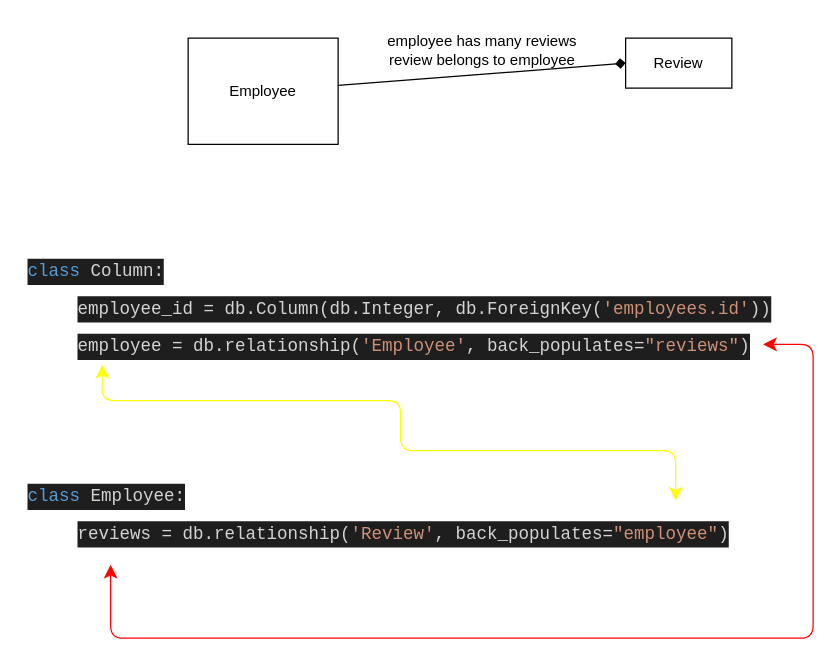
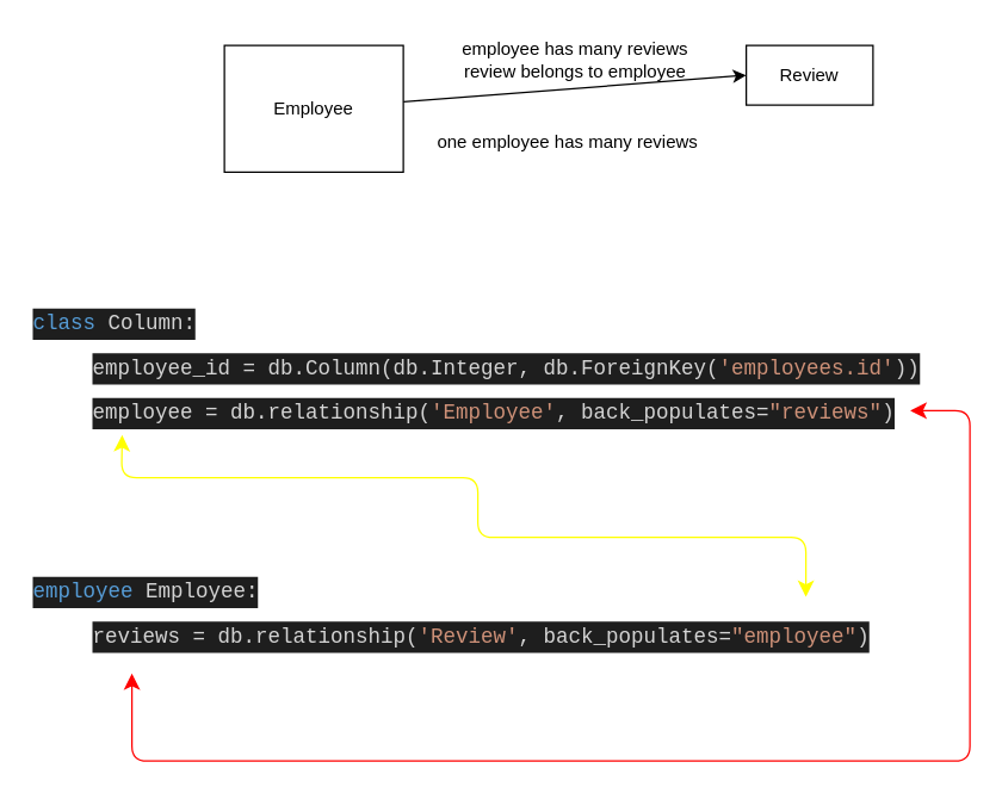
  <mxCell id="0" />
  <mxCell id="1" parent="0" />
- <mxCell id="2" style="edgeStyle=none;html=1;entryX=0;entryY=0.5;entryDx=0;entryDy=0;endArrow=diamond;" parent="1" source="3" target="4" edge="1"><mxGeometry relative="1" as="geometry" /></mxCell>
+ <mxCell id="2" style="edgeStyle=none;html=1;entryX=0;entryY=0.5;entryDx=0;entryDy=0;" parent="1" source="3" target="4" edge="1"><mxGeometry relative="1" as="geometry" /></mxCell>
  <mxCell id="3" value="Employee" style="whiteSpace=wrap;html=1;" parent="1" vertex="1"><mxGeometry x="150" y="30" width="120" height="85" as="geometry" /></mxCell>
  <mxCell id="4" value="Review" style="whiteSpace=wrap;html=1;" parent="1" vertex="1"><mxGeometry x="500" y="30" width="85" height="40" as="geometry" /></mxCell>
  <mxCell id="5" value="employee has many reviews&lt;br&gt;review belongs to employee" style="text;html=1;align=center;verticalAlign=middle;resizable=0;points=[];autosize=1;strokeColor=none;fillColor=none;" parent="1" vertex="1"><mxGeometry x="300" y="20" width="170" height="40" as="geometry" /></mxCell>
  <mxCell id="6" value="&lt;div style=&quot;color: rgb(212, 212, 212); background-color: rgb(30, 30, 30); font-family: Menlo, Monaco, &amp;quot;Courier New&amp;quot;, monospace; font-size: 14px; line-height: 21px;&quot;&gt;&lt;div style=&quot;line-height: 21px;&quot;&gt;&lt;div style=&quot;line-height: 21px;&quot;&gt;&lt;br&gt;&lt;/div&gt;&lt;/div&gt;&lt;/div&gt;" style="text;html=1;align=center;verticalAlign=middle;resizable=0;points=[];autosize=1;strokeColor=none;fillColor=none;fontSize=18;fontFamily=Courier New;" parent="1" vertex="1"><mxGeometry x="120" y="375" width="20" height="30" as="geometry" /></mxCell>
  <mxCell id="7" value="&lt;meta charset=&quot;utf-8&quot;&gt;&lt;div style=&quot;color: rgb(212, 212, 212); background-color: rgb(30, 30, 30); font-family: Menlo, Monaco, &amp;quot;Courier New&amp;quot;, monospace; font-weight: normal; font-size: 14px; line-height: 21px;&quot;&gt;&lt;div&gt;&lt;span style=&quot;color: #569cd6;&quot;&gt;class&lt;/span&gt;&lt;span style=&quot;color: #d4d4d4;&quot;&gt; Column:&lt;/span&gt;&lt;/div&gt;&lt;/div&gt;" style="text;whiteSpace=wrap;html=1;fontSize=18;fontFamily=Courier New;" parent="1" vertex="1"><mxGeometry x="20" y="200" width="140" height="40" as="geometry" /></mxCell>
  <mxCell id="8" value="&lt;meta charset=&quot;utf-8&quot;&gt;&lt;div style=&quot;color: rgb(212, 212, 212); background-color: rgb(30, 30, 30); font-family: Menlo, Monaco, &amp;quot;Courier New&amp;quot;, monospace; font-weight: normal; font-size: 14px; line-height: 21px;&quot;&gt;&lt;div&gt;&lt;span style=&quot;color: #d4d4d4;&quot;&gt;employee_id = db.Column(db.Integer, db.ForeignKey(&lt;/span&gt;&lt;span style=&quot;color: #ce9178;&quot;&gt;'employees.id'&lt;/span&gt;&lt;span style=&quot;color: #d4d4d4;&quot;&gt;))&lt;/span&gt;&lt;/div&gt;&lt;/div&gt;" style="text;whiteSpace=wrap;html=1;fontSize=18;fontFamily=Courier New;" parent="1" vertex="1"><mxGeometry x="60" y="230" width="560" height="70" as="geometry" /></mxCell>
  <mxCell id="9" value="&lt;div style=&quot;color: rgb(212, 212, 212); background-color: rgb(30, 30, 30); font-family: Menlo, Monaco, &amp;quot;Courier New&amp;quot;, monospace; font-weight: normal; font-size: 14px; line-height: 21px;&quot;&gt;&lt;div&gt;&lt;span style=&quot;color: #d4d4d4;&quot;&gt;employee = db.relationship(&lt;/span&gt;&lt;span style=&quot;color: #ce9178;&quot;&gt;'Employee'&lt;/span&gt;&lt;span style=&quot;color: #d4d4d4;&quot;&gt;, back_populates=&lt;/span&gt;&lt;span style=&quot;color: #ce9178;&quot;&gt;&quot;reviews&quot;&lt;/span&gt;&lt;span style=&quot;color: #d4d4d4;&quot;&gt;)&lt;/span&gt;&lt;/div&gt;&lt;/div&gt;" style="text;whiteSpace=wrap;html=1;fontSize=18;fontFamily=Courier New;" parent="1" vertex="1"><mxGeometry x="60" y="260" width="550" height="30" as="geometry" /></mxCell>
- <mxCell id="10" value="&lt;meta charset=&quot;utf-8&quot;&gt;&lt;div style=&quot;color: rgb(212, 212, 212); background-color: rgb(30, 30, 30); font-family: Menlo, Monaco, &amp;quot;Courier New&amp;quot;, monospace; font-weight: normal; font-size: 14px; line-height: 21px;&quot;&gt;&lt;div&gt;&lt;span style=&quot;color: #569cd6;&quot;&gt;class&lt;/span&gt;&lt;span style=&quot;color: #d4d4d4;&quot;&gt; Employee: &lt;/span&gt;&lt;/div&gt;&lt;div&gt;&lt;span style=&quot;color: #d4d4d4;&quot;&gt;&lt;/span&gt;&lt;/div&gt;&lt;/div&gt;" style="text;whiteSpace=wrap;html=1;fontSize=18;fontFamily=Courier New;" parent="1" vertex="1"><mxGeometry x="20" y="380" width="160" height="40" as="geometry" /></mxCell>
+ <mxCell id="10" value="&lt;meta charset=&quot;utf-8&quot;&gt;&lt;div style=&quot;color: rgb(212, 212, 212); background-color: rgb(30, 30, 30); font-family: Menlo, Monaco, &amp;quot;Courier New&amp;quot;, monospace; font-weight: normal; font-size: 14px; line-height: 21px;&quot;&gt;&lt;div&gt;&lt;span style=&quot;color: #569cd6;&quot;&gt;employee&lt;/span&gt;&lt;span style=&quot;color: #d4d4d4;&quot;&gt; Employee: &lt;/span&gt;&lt;/div&gt;&lt;div&gt;&lt;span style=&quot;color: #d4d4d4;&quot;&gt;&lt;/span&gt;&lt;/div&gt;&lt;/div&gt;" style="text;whiteSpace=wrap;html=1;fontSize=18;fontFamily=Courier New;" parent="1" vertex="1"><mxGeometry x="20" y="380" width="160" height="40" as="geometry" /></mxCell>
  <mxCell id="11" value="&lt;meta charset=&quot;utf-8&quot;&gt;&lt;div style=&quot;color: rgb(212, 212, 212); background-color: rgb(30, 30, 30); font-family: Menlo, Monaco, &amp;quot;Courier New&amp;quot;, monospace; font-weight: normal; font-size: 14px; line-height: 21px;&quot;&gt;&lt;div&gt;&lt;span style=&quot;color: #d4d4d4;&quot;&gt;reviews = db.relationship(&lt;/span&gt;&lt;span style=&quot;color: #ce9178;&quot;&gt;'Review'&lt;/span&gt;&lt;span style=&quot;color: #d4d4d4;&quot;&gt;, back_populates=&lt;/span&gt;&lt;span style=&quot;color: #ce9178;&quot;&gt;&quot;employee&quot;&lt;/span&gt;&lt;span style=&quot;color: #d4d4d4;&quot;&gt;)&lt;/span&gt;&lt;/div&gt;&lt;div&gt;&lt;span style=&quot;color: #d4d4d4;&quot;&gt;&lt;/span&gt;&lt;/div&gt;&lt;/div&gt;" style="text;whiteSpace=wrap;html=1;fontSize=18;fontFamily=Courier New;" parent="1" vertex="1"><mxGeometry x="60" y="410" width="560" height="40" as="geometry" /></mxCell>
  <mxCell id="12" value="" style="edgeStyle=none;orthogonalLoop=1;jettySize=auto;html=1;endArrow=classic;startArrow=classic;endSize=8;startSize=8;fontFamily=Courier New;fontSize=18;entryX=0.05;entryY=1.033;entryDx=0;entryDy=0;entryPerimeter=0;strokeColor=red;" parent="1" target="11" edge="1"><mxGeometry width="100" relative="1" as="geometry"><mxPoint x="610" y="275" as="sourcePoint" /><mxPoint x="110" y="510" as="targetPoint" /><Array as="points"><mxPoint x="650" y="275" /><mxPoint x="650" y="510" /><mxPoint x="88" y="510" /></Array></mxGeometry></mxCell>
  <mxCell id="13" value="" style="edgeStyle=none;orthogonalLoop=1;jettySize=auto;html=1;endArrow=classic;startArrow=classic;endSize=8;startSize=8;fontFamily=Courier New;fontSize=18;exitX=0.039;exitY=1.044;exitDx=0;exitDy=0;exitPerimeter=0;strokeColor=yellow;" parent="1" source="9" edge="1"><mxGeometry width="100" relative="1" as="geometry"><mxPoint x="240" y="350" as="sourcePoint" /><mxPoint x="540" y="400" as="targetPoint" /><Array as="points"><mxPoint x="81" y="320" /><mxPoint x="320" y="320" /><mxPoint x="320" y="360" /><mxPoint x="540" y="360" /></Array></mxGeometry></mxCell>
+ <mxCell id="14" value="one employee has many reviews" style="text;html=1;align=center;verticalAlign=middle;resizable=0;points=[];autosize=1;strokeColor=none;fillColor=none;" vertex="1" parent="1"><mxGeometry x="280" y="80" width="200" height="30" as="geometry" /></mxCell>
